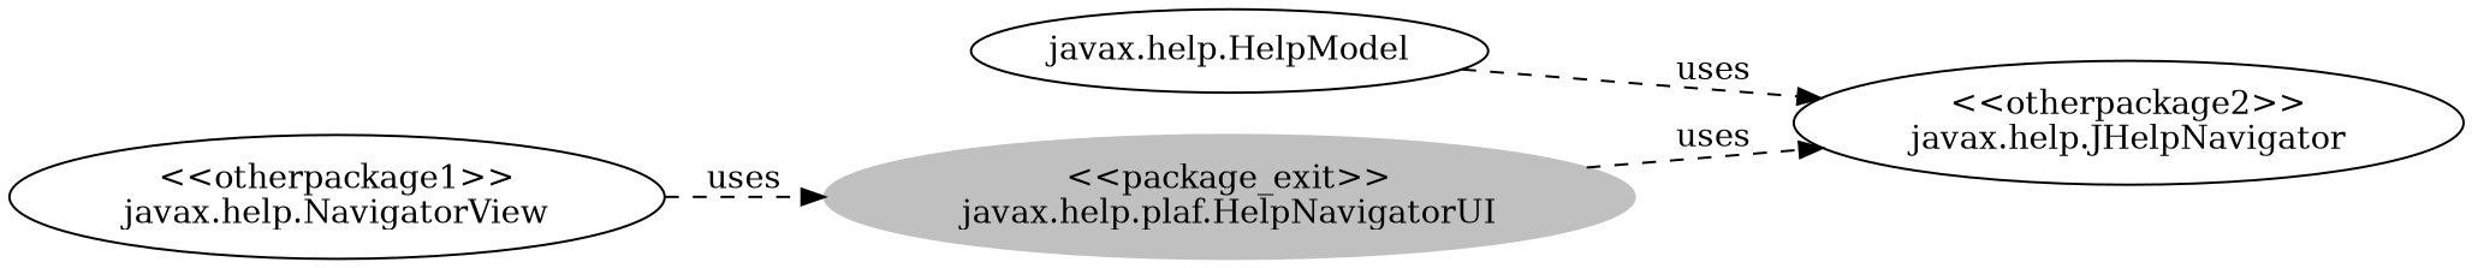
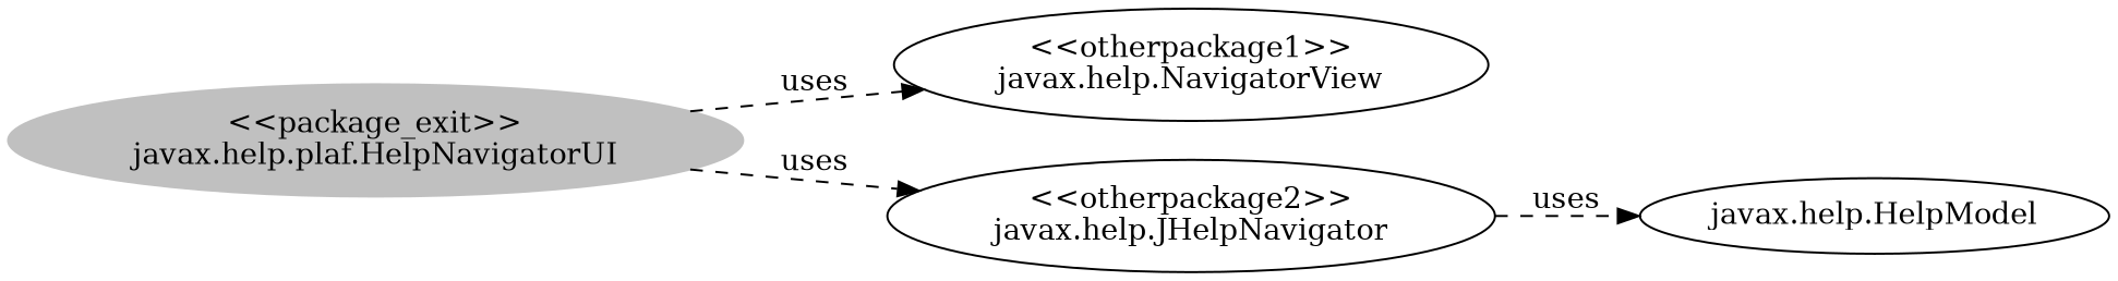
  digraph {
    rankdir=LR
    edge [style=dashed]
    n1 [color=grey label="<<package_exit>>\njavax.help.plaf.HelpNavigatorUI" style=filled]
    n2 [label="<<otherpackage1>>\njavax.help.NavigatorView"]
    n3 [label="<<otherpackage2>>\njavax.help.JHelpNavigator"]
    n4 [label="javax.help.HelpModel"]
-   n2 -> n1 [label=uses]
+   n1 -> n2 [label=uses]
    n1 -> n3 [label=uses]
-   n4 -> n3 [label=uses]
+   n3 -> n4 [label=uses]
  }
